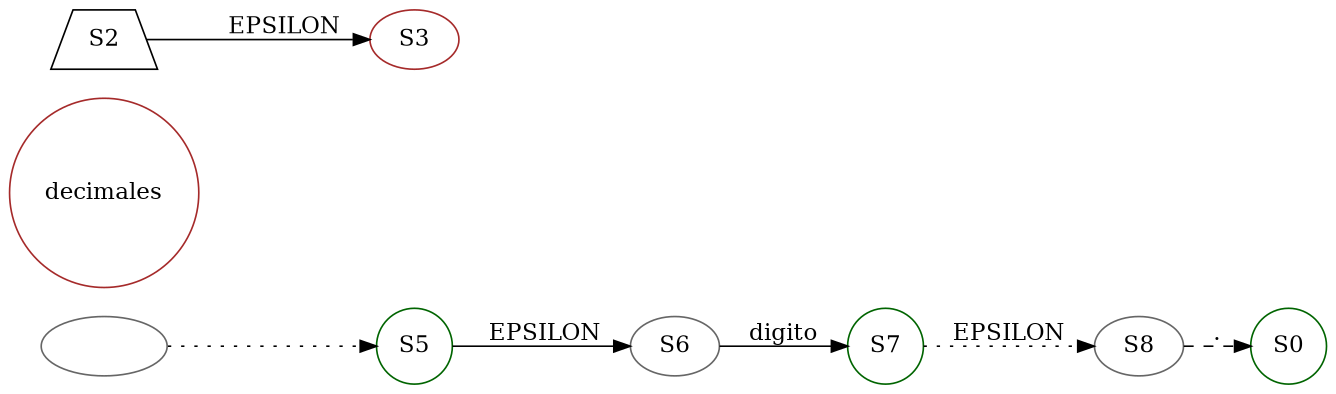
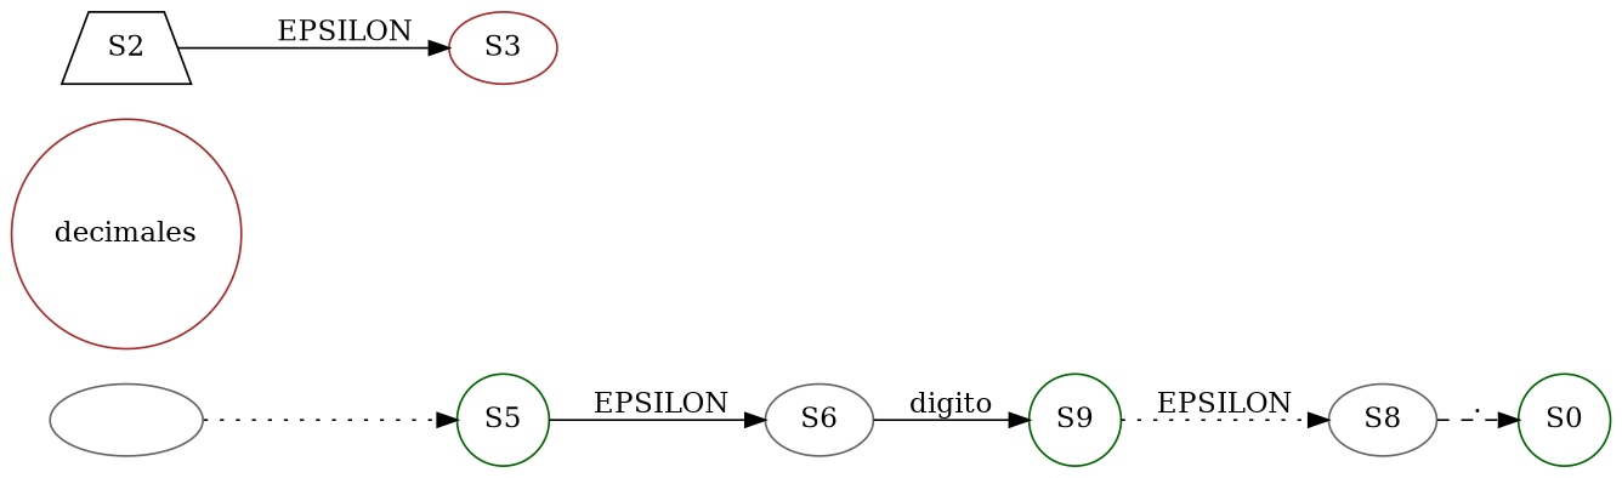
  digraph {
    rankdir=LR
    node [color=gray40 shape=ellipse]
    edge [style=solid]
    n1 [fontcolor=white label=flecha]
    n2 [color=darkgreen label=S5 shape=circle]
    n3 [label=S6]
    n4 [color=brown label=decimales shape=circle]
-   n5 [color=darkgreen label=S7 shape=circle]
+   n5 [color=darkgreen label=S9 shape=circle]
    n6 [label=S8]
    n7 [color=darkgreen label=S0 shape=circle]
    n8 [color=black label=S2 shape=trapezium]
    n9 [color=brown label=S3]
    n1 -> n2 [style=dotted]
    n2 -> n3 [label=EPSILON]
    n3 -> n5 [label=digito]
    n5 -> n6 [label=EPSILON style=dotted]
    n6 -> n7 [label="." style=dashed]
    n8 -> n9 [label=EPSILON]
  }
